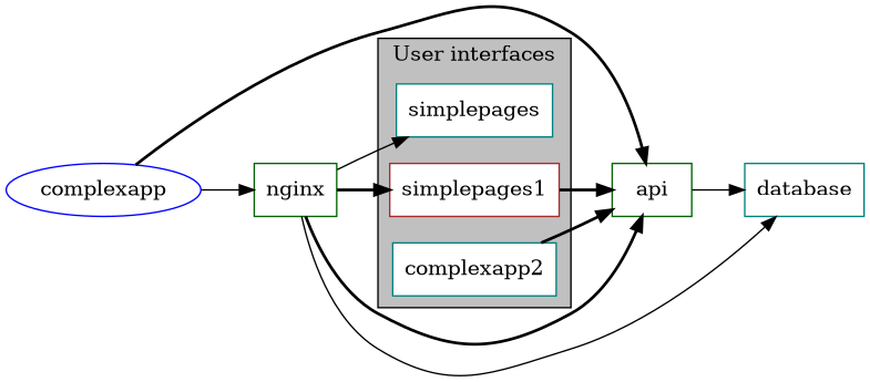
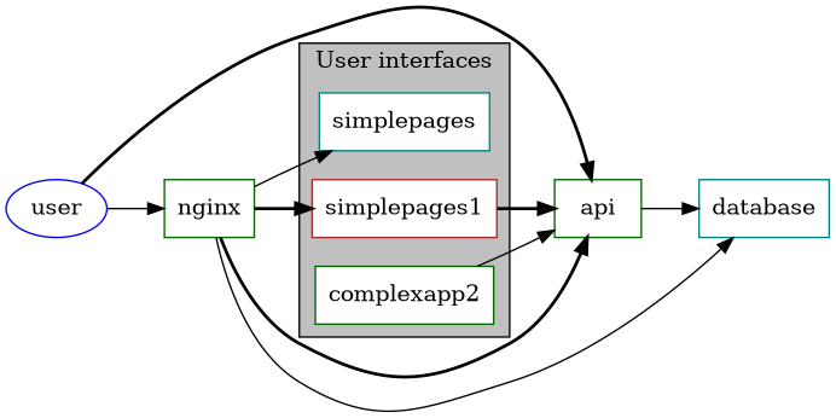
  digraph {
    rankdir=LR
    node [color=teal fillcolor=white shape=box style=filled]
    edge [style=bold constraint=false]
    simplepages
    n2 [color=brown label=simplepages1]
-   complexapp2
+   complexapp2 [color=darkgreen]
    api [color=darkgreen]
    database
-   user [color=blue shape=ellipse label=complexapp]
+   user [color=blue shape=ellipse]
    nginx [color=darkgreen]
    subgraph cluster_1 {
      fillcolor=grey
      label="User interfaces"
      rank=same
      style=filled
      simplepages
      n2
      complexapp2
    }
    n2 -> api [constraint=""]
-   complexapp2 -> api
+   complexapp2 -> api [style=solid]
    api -> database [style=solid constraint=""]
    user -> api
    user -> nginx [style=solid constraint=""]
    nginx -> simplepages [style=solid]
    nginx -> n2 [constraint=""]
    nginx -> api
    nginx -> database [style=solid]
  }
